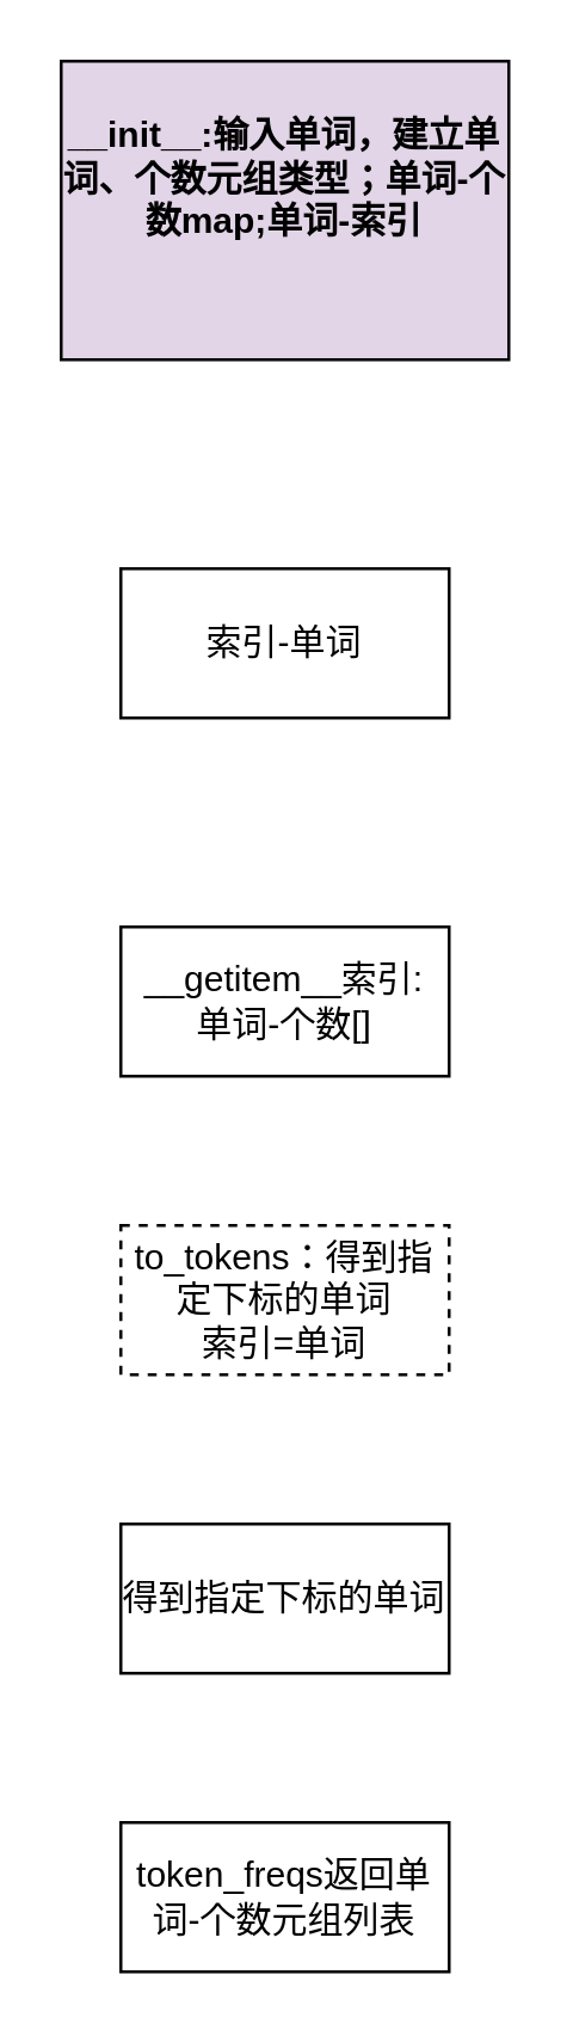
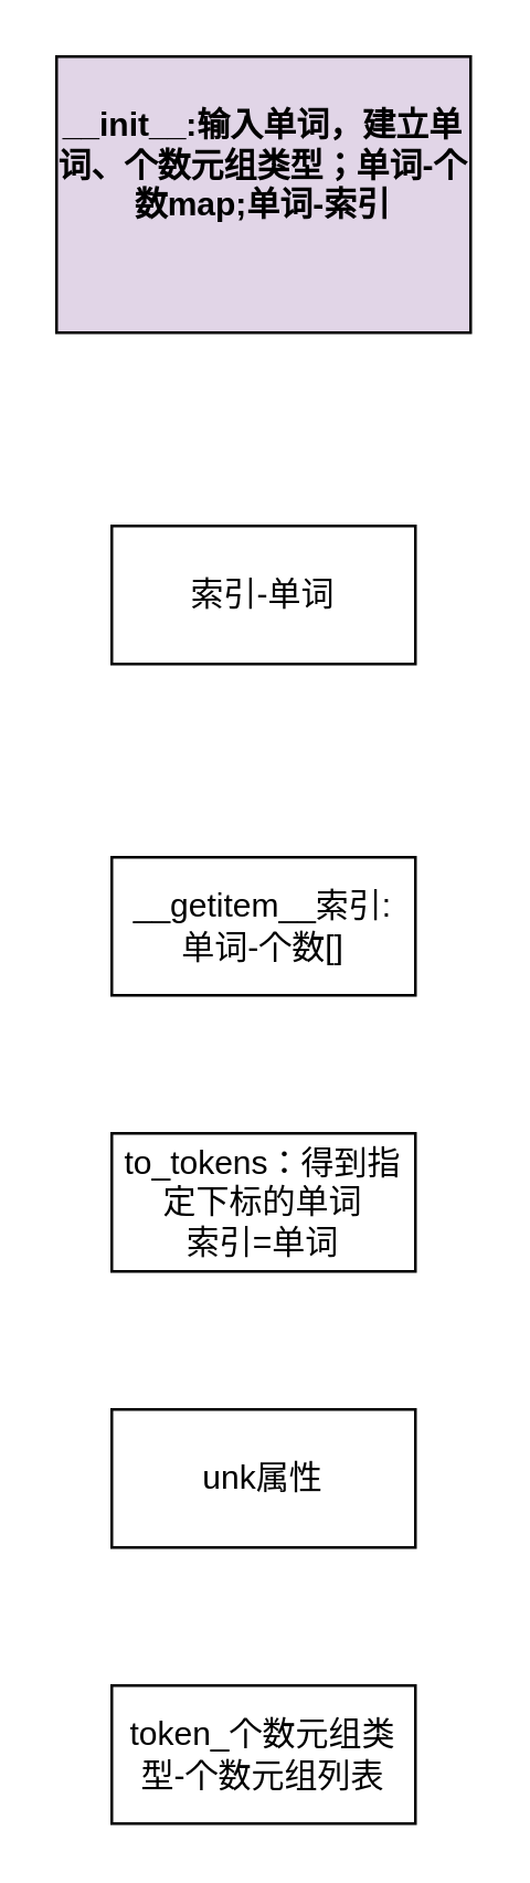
  <mxCell id="0" />
  <mxCell id="1" parent="0" />
  <mxCell id="2" value="&lt;p style=&quot;margin:0px;margin-top:4px;text-align:center;&quot;&gt;&lt;br&gt;&lt;b&gt;__init__:输入单词，建立单词、个数元组类型；单词-个数map;单词-索引&lt;/b&gt;&lt;/p&gt;" style="verticalAlign=top;align=left;overflow=fill;fontSize=12;fontFamily=Helvetica;html=1;whiteSpace=wrap;fillColor=#e1d5e7;" vertex="1" parent="1"><mxGeometry x="20" y="20" width="150" height="100" as="geometry" /></mxCell>
  <mxCell id="3" value="索引-单词" style="html=1;whiteSpace=wrap;strokeColor=default;fontFamily=Helvetica;fontSize=12;fontColor=default;fillColor=default;" vertex="1" parent="1"><mxGeometry x="40" y="190" width="110" height="50" as="geometry" /></mxCell>
  <mxCell id="4" value="__getitem__索引:&lt;br&gt;单词-个数[]" style="html=1;whiteSpace=wrap;strokeColor=default;fontFamily=Helvetica;fontSize=12;fontColor=default;fillColor=default;" vertex="1" parent="1"><mxGeometry x="40" y="310" width="110" height="50" as="geometry" /></mxCell>
- <mxCell id="5" value="to_tokens：得到指定下标的单词&lt;br&gt;索引=单词" style="html=1;whiteSpace=wrap;strokeColor=default;fontFamily=Helvetica;fontSize=12;fontColor=default;fillColor=default;dashed=1;" vertex="1" parent="1"><mxGeometry x="40" y="410" width="110" height="50" as="geometry" /></mxCell>
- <mxCell id="6" value="得到指定下标的单词" style="html=1;whiteSpace=wrap;strokeColor=default;fontFamily=Helvetica;fontSize=12;fontColor=default;fillColor=default;" vertex="1" parent="1"><mxGeometry x="40" y="510" width="110" height="50" as="geometry" /></mxCell>
- <mxCell id="7" value="token_freqs返回单词-个数元组列表" style="html=1;whiteSpace=wrap;strokeColor=default;fontFamily=Helvetica;fontSize=12;fontColor=default;fillColor=default;" vertex="1" parent="1"><mxGeometry x="40" y="610" width="110" height="50" as="geometry" /></mxCell>
+ <mxCell id="5" value="to_tokens：得到指定下标的单词&lt;br&gt;索引=单词" style="html=1;whiteSpace=wrap;strokeColor=default;fontFamily=Helvetica;fontSize=12;fontColor=default;fillColor=default;" vertex="1" parent="1"><mxGeometry x="40" y="410" width="110" height="50" as="geometry" /></mxCell>
+ <mxCell id="6" value="unk属性" style="html=1;whiteSpace=wrap;strokeColor=default;fontFamily=Helvetica;fontSize=12;fontColor=default;fillColor=default;" vertex="1" parent="1"><mxGeometry x="40" y="510" width="110" height="50" as="geometry" /></mxCell>
+ <mxCell id="7" value="token_个数元组类型-个数元组列表" style="html=1;whiteSpace=wrap;strokeColor=default;fontFamily=Helvetica;fontSize=12;fontColor=default;fillColor=default;" vertex="1" parent="1"><mxGeometry x="40" y="610" width="110" height="50" as="geometry" /></mxCell>
